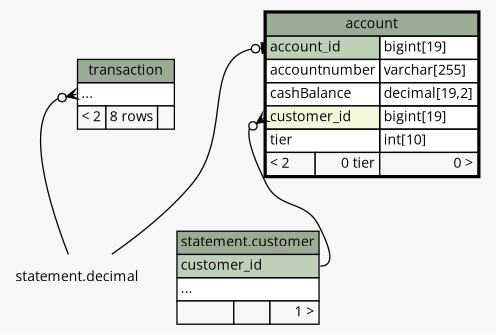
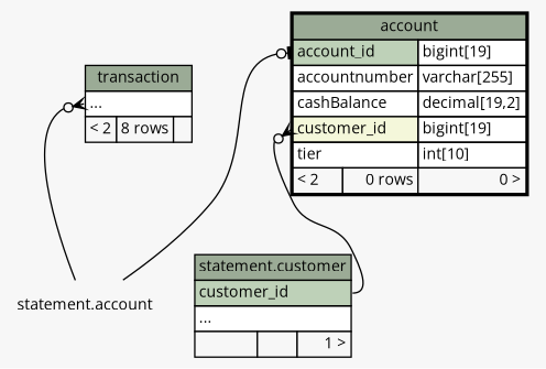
  digraph {
    bgcolor="#f7f7f7"
    fontname="Open Sans"
    fontsize=11
    nodesep=0.18
    rankdir=TB
    ranksep=0.46
    node [fontname="Open Sans" fontsize=11 shape=plaintext]
    edge [arrowhead=none arrowsize=0.8 arrowtail=crowodot dir=back fontname="Open Sans" headport="account_id:e"]
-   n1 [label=<     <TABLE BORDER="2" CELLBORDER="1" CELLSPACING="0" BGCOLOR="#ffffff">       <TR><TD COLSPAN="3" BGCOLOR="#9bab96" ALIGN="CENTER">account</TD></TR>       <TR><TD PORT="account_id" COLSPAN="2" BGCOLOR="#bed1b8" ALIGN="LEFT">account_id</TD><TD PORT="account_id.type" ALIGN="LEFT">bigint[19]</TD></TR>       <TR><TD PORT="accountnumber" COLSPAN="2" ALIGN="LEFT">accountnumber</TD><TD PORT="accountnumber.type" ALIGN="LEFT">varchar[255]</TD></TR>       <TR><TD PORT="cashBalance" COLSPAN="2" ALIGN="LEFT">cashBalance</TD><TD PORT="cashBalance.type" ALIGN="LEFT">decimal[19,2]</TD></TR>       <TR><TD PORT="customer_id" COLSPAN="2" BGCOLOR="#f4f7da" ALIGN="LEFT">customer_id</TD><TD PORT="customer_id.type" ALIGN="LEFT">bigint[19]</TD></TR>       <TR><TD PORT="tier" COLSPAN="2" ALIGN="LEFT">tier</TD><TD PORT="tier.type" ALIGN="LEFT">int[10]</TD></TR>       <TR><TD ALIGN="LEFT" BGCOLOR="#f7f7f7">&lt; 2</TD><TD ALIGN="RIGHT" BGCOLOR="#f7f7f7">0 tier</TD><TD ALIGN="RIGHT" BGCOLOR="#f7f7f7">0 &gt;</TD></TR>     </TABLE>>]
-   "statement.account" [label="statement.decimal"]
+   n1 [label=<     <TABLE BORDER="2" CELLBORDER="1" CELLSPACING="0" BGCOLOR="#ffffff">       <TR><TD COLSPAN="3" BGCOLOR="#9bab96" ALIGN="CENTER">account</TD></TR>       <TR><TD PORT="account_id" COLSPAN="2" BGCOLOR="#bed1b8" ALIGN="LEFT">account_id</TD><TD PORT="account_id.type" ALIGN="LEFT">bigint[19]</TD></TR>       <TR><TD PORT="accountnumber" COLSPAN="2" ALIGN="LEFT">accountnumber</TD><TD PORT="accountnumber.type" ALIGN="LEFT">varchar[255]</TD></TR>       <TR><TD PORT="cashBalance" COLSPAN="2" ALIGN="LEFT">cashBalance</TD><TD PORT="cashBalance.type" ALIGN="LEFT">decimal[19,2]</TD></TR>       <TR><TD PORT="customer_id" COLSPAN="2" BGCOLOR="#f4f7da" ALIGN="LEFT">customer_id</TD><TD PORT="customer_id.type" ALIGN="LEFT">bigint[19]</TD></TR>       <TR><TD PORT="tier" COLSPAN="2" ALIGN="LEFT">tier</TD><TD PORT="tier.type" ALIGN="LEFT">int[10]</TD></TR>       <TR><TD ALIGN="LEFT" BGCOLOR="#f7f7f7">&lt; 2</TD><TD ALIGN="RIGHT" BGCOLOR="#f7f7f7">0 rows</TD><TD ALIGN="RIGHT" BGCOLOR="#f7f7f7">0 &gt;</TD></TR>     </TABLE>>]
+   "statement.account"
    n3 [label=<     <TABLE BORDER="0" CELLBORDER="1" CELLSPACING="0" BGCOLOR="#ffffff">       <TR><TD COLSPAN="3" BGCOLOR="#9bab96" ALIGN="CENTER">statement.customer</TD></TR>       <TR><TD PORT="customer_id" COLSPAN="3" BGCOLOR="#bed1b8" ALIGN="LEFT">customer_id</TD></TR>       <TR><TD PORT="elipses" COLSPAN="3" ALIGN="LEFT">...</TD></TR>       <TR><TD ALIGN="LEFT" BGCOLOR="#f7f7f7">  </TD><TD ALIGN="RIGHT" BGCOLOR="#f7f7f7">  </TD><TD ALIGN="RIGHT" BGCOLOR="#f7f7f7">1 &gt;</TD></TR>     </TABLE>>]
    n4 [label=<     <TABLE BORDER="0" CELLBORDER="1" CELLSPACING="0" BGCOLOR="#ffffff">       <TR><TD COLSPAN="3" BGCOLOR="#9bab96" ALIGN="CENTER">transaction</TD></TR>       <TR><TD PORT="elipses" COLSPAN="3" ALIGN="LEFT">...</TD></TR>       <TR><TD ALIGN="LEFT" BGCOLOR="#f7f7f7">&lt; 2</TD><TD ALIGN="RIGHT" BGCOLOR="#f7f7f7">8 rows</TD><TD ALIGN="RIGHT" BGCOLOR="#f7f7f7">  </TD></TR>     </TABLE>>]
    n1 -> "statement.account" [arrowtail=teeodot tailport="account_id:w"]
    n1 -> n3 [headport="customer_id:e" tailport="customer_id:w"]
    n4 -> "statement.account" [tailport="elipses:w"]
  }
